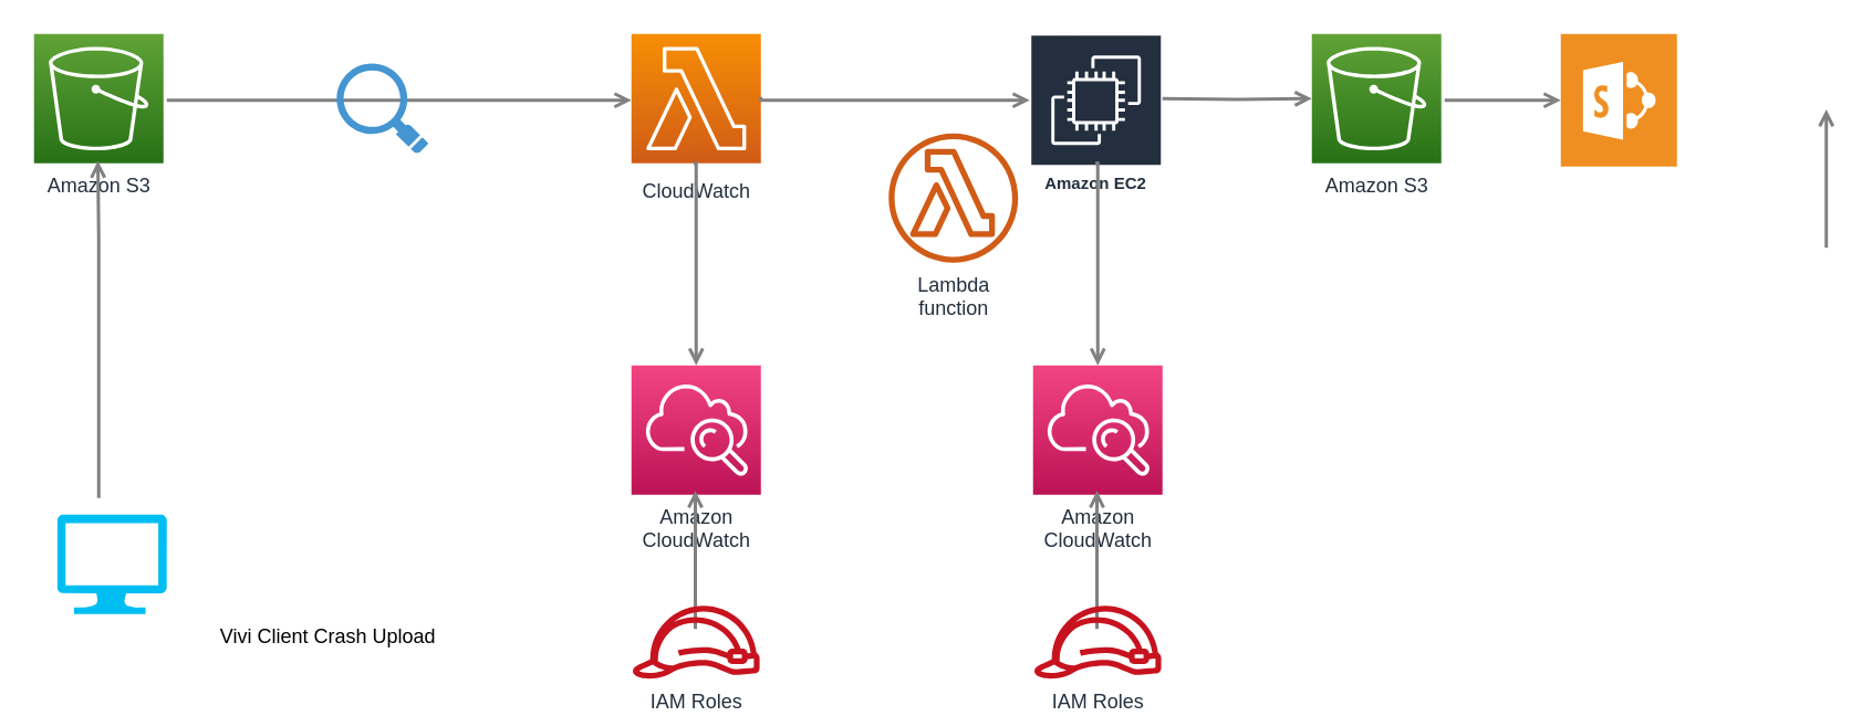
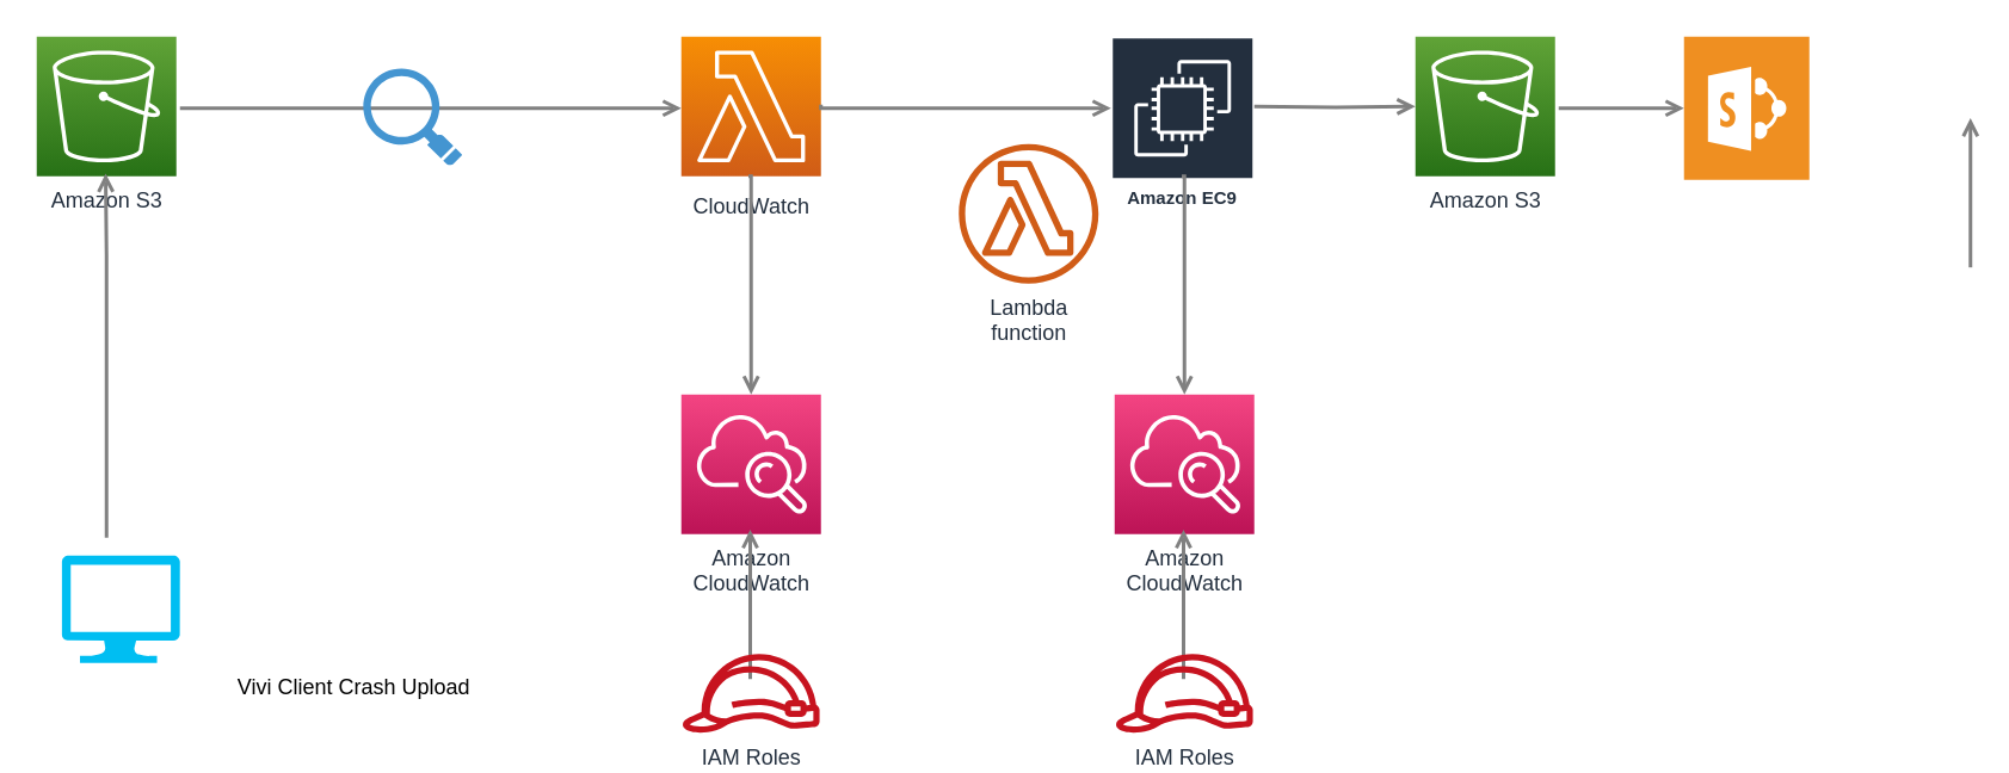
  <mxCell id="0" />
  <mxCell id="1" parent="0" />
  <mxCell id="2" value="" style="edgeStyle=orthogonalEdgeStyle;rounded=0;orthogonalLoop=1;jettySize=auto;html=1;startArrow=none;startFill=0;endArrow=open;endFill=0;strokeWidth=2;strokeColor=#808080;" parent="1" target="6" edge="1"><mxGeometry relative="1" as="geometry"><mxPoint x="100" y="60" as="sourcePoint" /><mxPoint x="380" y="62" as="targetPoint" /><Array as="points"><mxPoint x="260" y="60" /><mxPoint x="260" y="60" /></Array></mxGeometry></mxCell>
  <mxCell id="3" value="Lambda&lt;br&gt;function" style="outlineConnect=0;fontColor=#232F3E;gradientColor=none;fillColor=#D05C17;strokeColor=none;dashed=0;verticalLabelPosition=bottom;verticalAlign=top;align=center;html=1;fontSize=12;fontStyle=0;aspect=fixed;pointerEvents=1;shape=mxgraph.aws4.lambda_function;labelBackgroundColor=#ffffff;" parent="1" vertex="1"><mxGeometry x="535" y="80" width="78" height="78" as="geometry" /></mxCell>
  <mxCell id="4" value="Amazon S3" style="outlineConnect=0;fontColor=#232F3E;gradientColor=#60A337;gradientDirection=north;fillColor=#277116;strokeColor=#ffffff;dashed=0;verticalLabelPosition=bottom;verticalAlign=top;align=center;html=1;fontSize=12;fontStyle=0;aspect=fixed;shape=mxgraph.aws4.resourceIcon;resIcon=mxgraph.aws4.s3;labelBackgroundColor=#ffffff;" parent="1" vertex="1"><mxGeometry x="20" y="20" width="78" height="78" as="geometry" /></mxCell>
  <mxCell id="5" value="Amazon&lt;br&gt;CloudWatch&lt;br&gt;" style="outlineConnect=0;fontColor=#232F3E;gradientColor=#F34482;gradientDirection=north;fillColor=#BC1356;strokeColor=#ffffff;dashed=0;verticalLabelPosition=bottom;verticalAlign=top;align=center;html=1;fontSize=12;fontStyle=0;aspect=fixed;shape=mxgraph.aws4.resourceIcon;resIcon=mxgraph.aws4.cloudwatch;labelBackgroundColor=#ffffff;" parent="1" vertex="1"><mxGeometry x="380" y="220" width="78" height="78" as="geometry" /></mxCell>
  <mxCell id="6" value="CloudWatch" style="outlineConnect=0;fontColor=#232F3E;gradientColor=#F78E04;gradientDirection=north;fillColor=#D05C17;strokeColor=#ffffff;dashed=0;verticalLabelPosition=bottom;verticalAlign=top;align=center;html=1;fontSize=12;fontStyle=0;aspect=fixed;shape=mxgraph.aws4.resourceIcon;resIcon=mxgraph.aws4.lambda;labelBackgroundColor=#ffffff;spacingTop=3;" parent="1" vertex="1"><mxGeometry x="380" y="20" width="78" height="78" as="geometry" /></mxCell>
- <mxCell id="7" value="Amazon EC2" style="sketch=0;outlineConnect=0;fontColor=#232F3E;gradientColor=none;strokeColor=#ffffff;fillColor=#232F3E;dashed=0;verticalLabelPosition=middle;verticalAlign=bottom;align=center;html=1;whiteSpace=wrap;fontSize=10;fontStyle=1;spacing=3;shape=mxgraph.aws4.productIcon;prIcon=mxgraph.aws4.ec2;" vertex="1" parent="1"><mxGeometry x="620" y="20" width="80" height="100" as="geometry" /></mxCell>
+ <mxCell id="7" value="Amazon EC9" style="sketch=0;outlineConnect=0;fontColor=#232F3E;gradientColor=none;strokeColor=#ffffff;fillColor=#232F3E;dashed=0;verticalLabelPosition=middle;verticalAlign=bottom;align=center;html=1;whiteSpace=wrap;fontSize=10;fontStyle=1;spacing=3;shape=mxgraph.aws4.productIcon;prIcon=mxgraph.aws4.ec2;" vertex="1" parent="1"><mxGeometry x="620" y="20" width="80" height="100" as="geometry" /></mxCell>
  <mxCell id="8" value="" style="edgeStyle=orthogonalEdgeStyle;rounded=0;orthogonalLoop=1;jettySize=auto;html=1;startArrow=none;startFill=0;endArrow=open;endFill=0;strokeWidth=2;strokeColor=#808080;" edge="1" parent="1"><mxGeometry relative="1" as="geometry"><mxPoint x="59" y="300" as="sourcePoint" /><mxPoint x="58.5" y="96.5" as="targetPoint" /><Array as="points"><mxPoint x="58.5" y="142.5" /><mxPoint x="58.5" y="142.5" /></Array></mxGeometry></mxCell>
  <mxCell id="9" value="" style="shadow=0;dashed=0;html=1;strokeColor=none;fillColor=#4495D1;labelPosition=center;verticalLabelPosition=bottom;verticalAlign=top;align=center;outlineConnect=0;shape=mxgraph.veeam.magnifying_glass;pointerEvents=1;" vertex="1" parent="1"><mxGeometry x="202.4" y="37.8" width="55.2" height="54.4" as="geometry" /></mxCell>
  <mxCell id="10" value="" style="edgeStyle=orthogonalEdgeStyle;rounded=0;orthogonalLoop=1;jettySize=auto;html=1;startArrow=none;startFill=0;endArrow=open;endFill=0;strokeWidth=2;strokeColor=#808080;" edge="1" parent="1" target="7"><mxGeometry relative="1" as="geometry"><mxPoint x="458" y="58" as="sourcePoint" /><mxPoint x="620" y="59" as="targetPoint" /><Array as="points"><mxPoint x="458" y="60" /></Array></mxGeometry></mxCell>
  <mxCell id="11" value="" style="edgeStyle=orthogonalEdgeStyle;rounded=0;orthogonalLoop=1;jettySize=auto;html=1;startArrow=none;startFill=0;endArrow=open;endFill=0;strokeWidth=2;strokeColor=#808080;" edge="1" parent="1" target="5"><mxGeometry relative="1" as="geometry"><mxPoint x="417.5" y="98" as="sourcePoint" /><mxPoint x="420.5" y="178.55" as="targetPoint" /><Array as="points"><mxPoint x="419" y="98" /></Array></mxGeometry></mxCell>
  <mxCell id="12" value="" style="edgeStyle=orthogonalEdgeStyle;rounded=0;orthogonalLoop=1;jettySize=auto;html=1;startArrow=none;startFill=0;endArrow=open;endFill=0;strokeWidth=2;strokeColor=#808080;" edge="1" parent="1"><mxGeometry relative="1" as="geometry"><mxPoint x="418.5" y="379" as="sourcePoint" /><mxPoint x="418.5" y="295.5" as="targetPoint" /><Array as="points"><mxPoint x="418.5" y="341.5" /><mxPoint x="418.5" y="341.5" /></Array></mxGeometry></mxCell>
  <mxCell id="13" value="" style="edgeStyle=orthogonalEdgeStyle;rounded=0;orthogonalLoop=1;jettySize=auto;html=1;startArrow=none;startFill=0;endArrow=open;endFill=0;strokeWidth=2;strokeColor=#808080;" edge="1" parent="1" target="23"><mxGeometry relative="1" as="geometry"><mxPoint x="700" y="59" as="sourcePoint" /><mxPoint x="785" y="58.5" as="targetPoint" /><Array as="points" /></mxGeometry></mxCell>
  <mxCell id="14" value="" style="edgeStyle=orthogonalEdgeStyle;rounded=0;orthogonalLoop=1;jettySize=auto;html=1;startArrow=none;startFill=0;endArrow=open;endFill=0;strokeWidth=2;strokeColor=#808080;" edge="1" parent="1" target="24"><mxGeometry relative="1" as="geometry"><mxPoint x="870" y="60" as="sourcePoint" /><mxPoint x="899" y="225.45" as="targetPoint" /><Array as="points"><mxPoint x="890" y="60" /><mxPoint x="890" y="60" /></Array></mxGeometry></mxCell>
  <mxCell id="15" value="" style="edgeStyle=orthogonalEdgeStyle;rounded=0;orthogonalLoop=1;jettySize=auto;html=1;startArrow=none;startFill=0;endArrow=open;endFill=0;strokeWidth=2;strokeColor=#808080;" edge="1" parent="1"><mxGeometry relative="1" as="geometry"><mxPoint x="1100" y="148.95" as="sourcePoint" /><mxPoint x="1100" y="65.45" as="targetPoint" /><Array as="points"><mxPoint x="1100" y="111.45" /><mxPoint x="1100" y="111.45" /></Array></mxGeometry></mxCell>
  <mxCell id="16" value="" style="verticalLabelPosition=bottom;html=1;verticalAlign=top;align=center;strokeColor=none;fillColor=#00BEF2;shape=mxgraph.azure.computer;pointerEvents=1;" vertex="1" parent="1"><mxGeometry x="34" y="310" width="66" height="60" as="geometry" /></mxCell>
  <mxCell id="17" value="Vivi Client Crash Upload" style="text;html=1;align=center;verticalAlign=middle;resizable=0;points=[];autosize=1;strokeColor=none;fillColor=none;" vertex="1" parent="1"><mxGeometry x="122" y="369" width="150" height="30" as="geometry" /></mxCell>
  <mxCell id="18" value="IAM Roles" style="outlineConnect=0;fontColor=#232F3E;gradientColor=none;fillColor=#C7131F;strokeColor=none;dashed=0;verticalLabelPosition=bottom;verticalAlign=top;align=center;html=1;fontSize=12;fontStyle=0;aspect=fixed;pointerEvents=1;shape=mxgraph.aws4.role;labelBackgroundColor=#ffffff;" vertex="1" parent="1"><mxGeometry x="380" y="365" width="78" height="44" as="geometry" /></mxCell>
  <mxCell id="19" value="Amazon&lt;br&gt;CloudWatch&lt;br&gt;" style="outlineConnect=0;fontColor=#232F3E;gradientColor=#F34482;gradientDirection=north;fillColor=#BC1356;strokeColor=#ffffff;dashed=0;verticalLabelPosition=bottom;verticalAlign=top;align=center;html=1;fontSize=12;fontStyle=0;aspect=fixed;shape=mxgraph.aws4.resourceIcon;resIcon=mxgraph.aws4.cloudwatch;labelBackgroundColor=#ffffff;" vertex="1" parent="1"><mxGeometry x="622" y="220" width="78" height="78" as="geometry" /></mxCell>
  <mxCell id="20" value="" style="edgeStyle=orthogonalEdgeStyle;rounded=0;orthogonalLoop=1;jettySize=auto;html=1;startArrow=none;startFill=0;endArrow=open;endFill=0;strokeWidth=2;strokeColor=#808080;" edge="1" parent="1" target="19"><mxGeometry relative="1" as="geometry"><mxPoint x="659.5" y="98" as="sourcePoint" /><mxPoint x="662.5" y="178.55" as="targetPoint" /><Array as="points"><mxPoint x="661" y="98" /></Array></mxGeometry></mxCell>
  <mxCell id="21" value="" style="edgeStyle=orthogonalEdgeStyle;rounded=0;orthogonalLoop=1;jettySize=auto;html=1;startArrow=none;startFill=0;endArrow=open;endFill=0;strokeWidth=2;strokeColor=#808080;" edge="1" parent="1"><mxGeometry relative="1" as="geometry"><mxPoint x="660.5" y="379" as="sourcePoint" /><mxPoint x="660.5" y="295.5" as="targetPoint" /><Array as="points"><mxPoint x="660.5" y="341.5" /><mxPoint x="660.5" y="341.5" /></Array></mxGeometry></mxCell>
  <mxCell id="22" value="IAM Roles" style="outlineConnect=0;fontColor=#232F3E;gradientColor=none;fillColor=#C7131F;strokeColor=none;dashed=0;verticalLabelPosition=bottom;verticalAlign=top;align=center;html=1;fontSize=12;fontStyle=0;aspect=fixed;pointerEvents=1;shape=mxgraph.aws4.role;labelBackgroundColor=#ffffff;" vertex="1" parent="1"><mxGeometry x="622" y="365" width="78" height="44" as="geometry" /></mxCell>
  <mxCell id="23" value="Amazon S3" style="outlineConnect=0;fontColor=#232F3E;gradientColor=#60A337;gradientDirection=north;fillColor=#277116;strokeColor=#ffffff;dashed=0;verticalLabelPosition=bottom;verticalAlign=top;align=center;html=1;fontSize=12;fontStyle=0;aspect=fixed;shape=mxgraph.aws4.resourceIcon;resIcon=mxgraph.aws4.s3;labelBackgroundColor=#ffffff;" vertex="1" parent="1"><mxGeometry x="790" y="20" width="78" height="78" as="geometry" /></mxCell>
  <mxCell id="24" value="" style="shadow=0;dashed=0;html=1;strokeColor=none;fillColor=#EF8F21;labelPosition=center;verticalLabelPosition=bottom;verticalAlign=top;align=center;outlineConnect=0;shape=mxgraph.veeam.ms_sharepoint;" vertex="1" parent="1"><mxGeometry x="940" y="20" width="70" height="80" as="geometry" /></mxCell>
